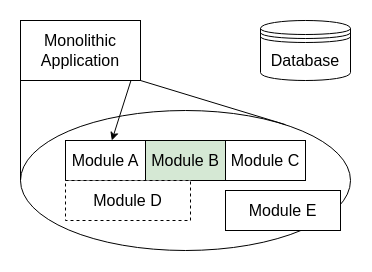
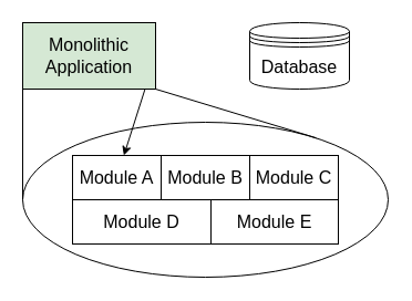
  <mxCell id="0" />
  <mxCell id="1" parent="0" />
  <mxCell id="2" value="" style="ellipse;whiteSpace=wrap;html=1;" vertex="1" parent="1"><mxGeometry x="20" y="110" width="330" height="140" as="geometry" /></mxCell>
  <mxCell id="3" style="edgeStyle=none;html=1;exitX=1;exitY=0.5;exitDx=0;exitDy=0;fontSize=16;" edge="1" parent="1" source="4" target="6"><mxGeometry relative="1" as="geometry" /></mxCell>
- <mxCell id="4" value="&lt;font style=&quot;font-size: 16px&quot;&gt;Monolithic&lt;br&gt;Application&lt;/font&gt;" style="rounded=0;whiteSpace=wrap;html=1;" vertex="1" parent="1"><mxGeometry x="20" y="20" width="120" height="60" as="geometry" /></mxCell>
- <mxCell id="5" value="&lt;font style=&quot;font-size: 16px&quot;&gt;Database&lt;/font&gt;" style="shape=datastore;whiteSpace=wrap;html=1;" vertex="1" parent="1"><mxGeometry x="260" y="20" width="90" height="60" as="geometry" /></mxCell>
+ <mxCell id="4" value="&lt;font style=&quot;font-size: 16px&quot;&gt;Monolithic&lt;br&gt;Application&lt;/font&gt;" style="rounded=0;whiteSpace=wrap;html=1;fillColor=#d5e8d4;" vertex="1" parent="1"><mxGeometry x="20" y="20" width="120" height="60" as="geometry" /></mxCell>
+ <mxCell id="5" value="&lt;font style=&quot;font-size: 16px&quot;&gt;Database&lt;/font&gt;" style="shape=datastore;whiteSpace=wrap;html=1;" vertex="1" parent="1"><mxGeometry x="225" y="20" width="90" height="60" as="geometry" /></mxCell>
  <mxCell id="6" value="&lt;span style=&quot;font-size: 16px&quot;&gt;Module A&lt;/span&gt;" style="rounded=0;whiteSpace=wrap;html=1;" vertex="1" parent="1"><mxGeometry x="65" y="140" width="80" height="40" as="geometry" /></mxCell>
- <mxCell id="7" value="&lt;span style=&quot;font-size: 16px&quot;&gt;Module B&lt;/span&gt;" style="rounded=0;whiteSpace=wrap;html=1;fillColor=#d5e8d4;" vertex="1" parent="1"><mxGeometry x="145" y="140" width="80" height="40" as="geometry" /></mxCell>
- <mxCell id="8" value="&lt;span style=&quot;font-size: 16px&quot;&gt;Module D&lt;/span&gt;" style="rounded=0;whiteSpace=wrap;html=1;dashed=1;" vertex="1" parent="1"><mxGeometry x="65" y="180" width="125" height="40" as="geometry" /></mxCell>
- <mxCell id="9" value="&lt;span style=&quot;font-size: 16px&quot;&gt;Module E&lt;/span&gt;" style="rounded=0;whiteSpace=wrap;html=1;" vertex="1" parent="1"><mxGeometry x="225" y="190" width="115" height="40" as="geometry" /></mxCell>
+ <mxCell id="7" value="&lt;span style=&quot;font-size: 16px&quot;&gt;Module B&lt;/span&gt;" style="rounded=0;whiteSpace=wrap;html=1;" vertex="1" parent="1"><mxGeometry x="145" y="140" width="80" height="40" as="geometry" /></mxCell>
+ <mxCell id="8" value="&lt;span style=&quot;font-size: 16px&quot;&gt;Module D&lt;/span&gt;" style="rounded=0;whiteSpace=wrap;html=1;" vertex="1" parent="1"><mxGeometry x="65" y="180" width="125" height="40" as="geometry" /></mxCell>
+ <mxCell id="9" value="&lt;span style=&quot;font-size: 16px&quot;&gt;Module E&lt;/span&gt;" style="rounded=0;whiteSpace=wrap;html=1;" vertex="1" parent="1"><mxGeometry x="190" y="180" width="115" height="40" as="geometry" /></mxCell>
  <mxCell id="10" value="&lt;span style=&quot;font-size: 16px&quot;&gt;Module C&lt;/span&gt;" style="rounded=0;whiteSpace=wrap;html=1;" vertex="1" parent="1"><mxGeometry x="225" y="140" width="80" height="40" as="geometry" /></mxCell>
  <mxCell id="11" value="" style="endArrow=none;html=1;exitX=0;exitY=0.5;exitDx=0;exitDy=0;entryX=0;entryY=1;entryDx=0;entryDy=0;" edge="1" parent="1" source="2" target="4"><mxGeometry width="50" height="50" relative="1" as="geometry"><mxPoint x="10" y="130" as="sourcePoint" /><mxPoint x="60" y="80" as="targetPoint" /></mxGeometry></mxCell>
  <mxCell id="12" value="" style="endArrow=none;html=1;exitX=1;exitY=1;exitDx=0;exitDy=0;entryX=0.803;entryY=0.101;entryDx=0;entryDy=0;entryPerimeter=0;" edge="1" parent="1" source="4" target="2"><mxGeometry width="50" height="50" relative="1" as="geometry"><mxPoint x="130" y="180" as="sourcePoint" /><mxPoint x="180" y="130" as="targetPoint" /></mxGeometry></mxCell>
